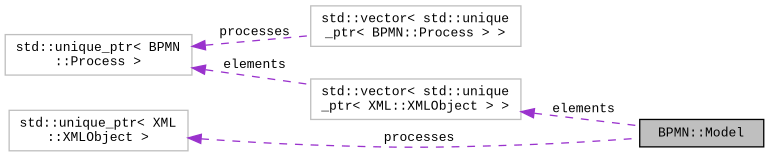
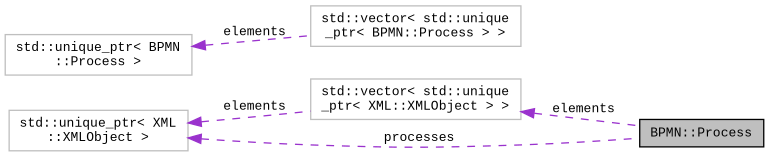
  digraph {
    fontname="Liberation Mono"
    rankdir=LR
    node [color=grey75 fillcolor=white fontname="Liberation Mono" fontsize=10 shape=record style=filled]
    edge [color=darkorchid3 dir=back fontname="Liberation Mono" fontsize=10 labelfontname=Helvetica labelfontsize=10 style=dashed]
-   n1 [color=black fillcolor=grey75 fontcolor=black height=0.2 label="BPMN::Model" width=0.4]
+   n1 [color=black fillcolor=grey75 fontcolor=black height=0.2 label="BPMN::Process" width=0.4]
    n2 [height=0.2 label="std::vector\< std::unique\l_ptr\< BPMN::Process \> \>" width=0.4]
    n3 [height=0.2 label="std::unique_ptr\< BPMN\l::Process \>" width=0.4]
    n4 [height=0.2 label="std::vector\< std::unique\l_ptr\< XML::XMLObject \> \>" width=0.4]
    n5 [height=0.2 label="std::unique_ptr\< XML\l::XMLObject \>" width=0.4]
-   n3 -> n2 [label=" processes"]
+   n3 -> n2 [label=" elements"]
    n4 -> n1 [label=" elements"]
    n5 -> n1 [label=" processes"]
-   n3 -> n4 [label=" elements"]
+   n5 -> n4 [label=" elements"]
  }
